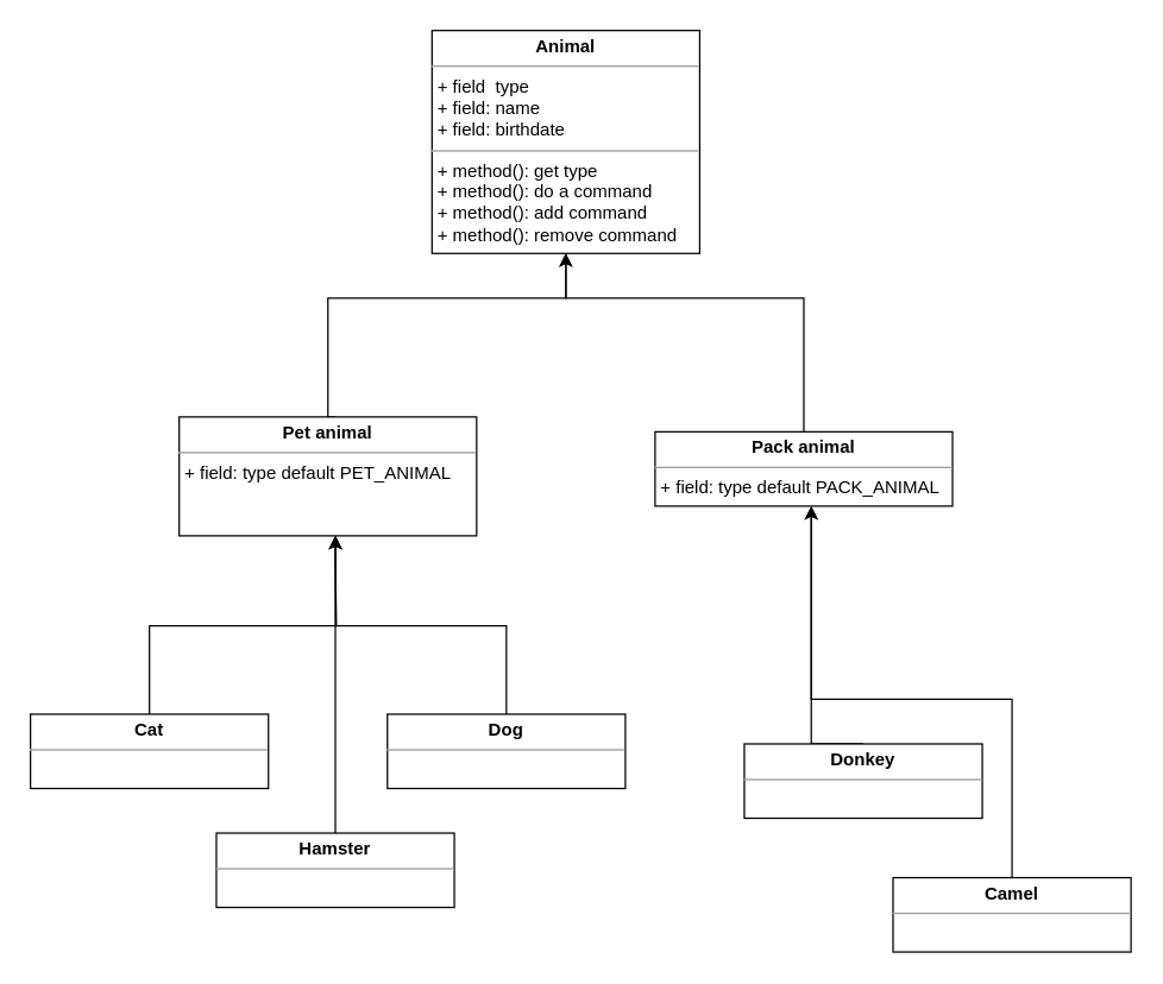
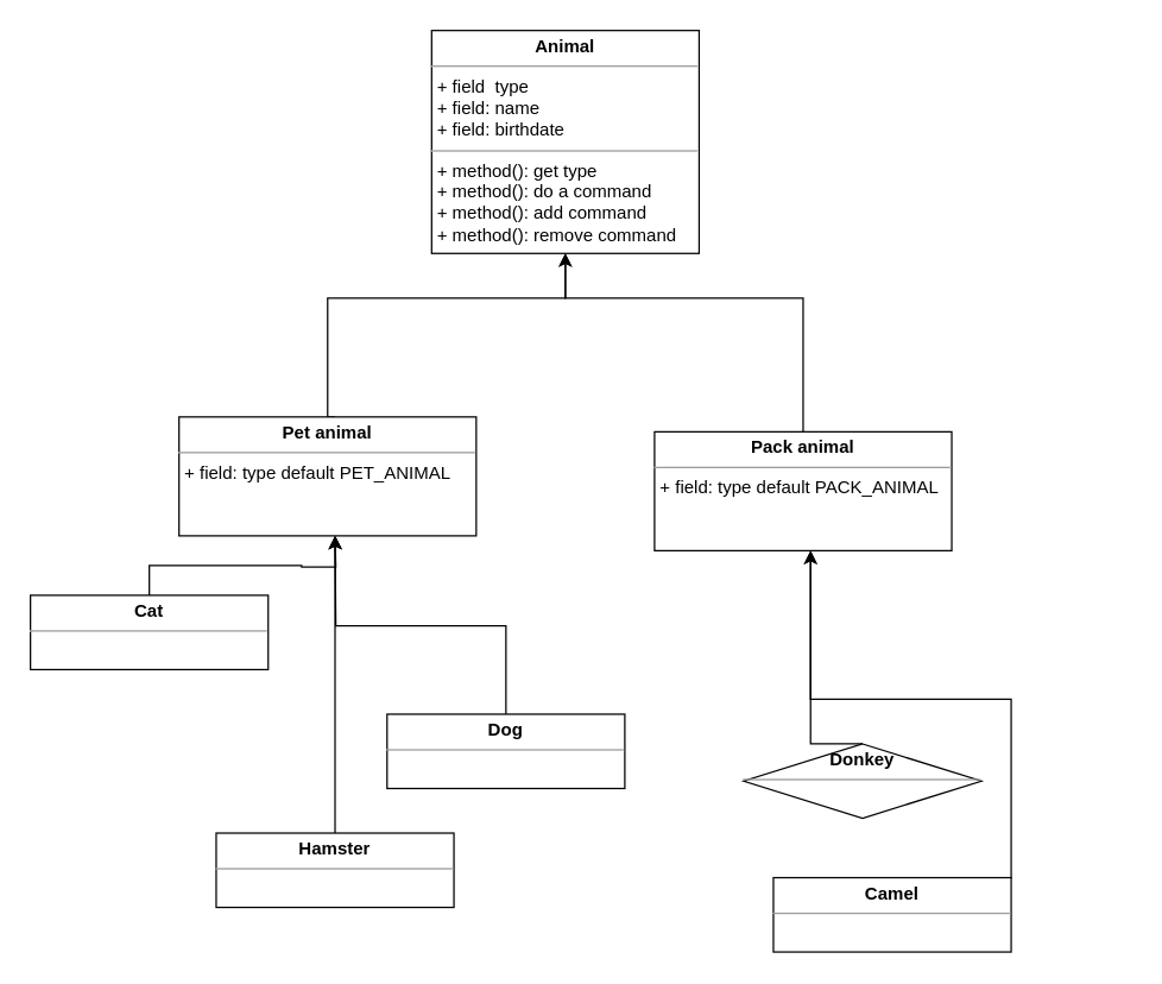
  <mxCell id="0" />
  <mxCell id="1" parent="0" />
  <mxCell id="2" style="edgeStyle=orthogonalEdgeStyle;rounded=0;orthogonalLoop=1;jettySize=auto;html=1;exitX=0.5;exitY=0;exitDx=0;exitDy=0;" parent="1" target="11" edge="1"><mxGeometry relative="1" as="geometry"><Array as="points"><mxPoint x="220" y="200" /><mxPoint x="380" y="200" /></Array><mxPoint x="225" y="280" as="sourcePoint" /></mxGeometry></mxCell>
  <mxCell id="3" style="edgeStyle=orthogonalEdgeStyle;rounded=0;orthogonalLoop=1;jettySize=auto;html=1;exitX=0.5;exitY=0;exitDx=0;exitDy=0;" parent="1" source="4" target="11" edge="1"><mxGeometry relative="1" as="geometry"><Array as="points"><mxPoint x="540" y="200" /><mxPoint x="380" y="200" /></Array></mxGeometry></mxCell>
- <mxCell id="4" value="&lt;p style=&quot;margin:0px;margin-top:4px;text-align:center;&quot;&gt;&lt;b&gt;Pack animal&lt;/b&gt;&lt;/p&gt;&lt;hr size=&quot;1&quot;&gt;&lt;p style=&quot;margin:0px;margin-left:4px;&quot;&gt;+ field: type default PACK_ANIMAL&lt;br&gt;&lt;/p&gt;" style="verticalAlign=top;align=left;overflow=fill;fontSize=12;fontFamily=Helvetica;html=1;whiteSpace=wrap;" parent="1" vertex="1"><mxGeometry x="440" y="290" width="200" height="50" as="geometry" /></mxCell>
- <mxCell id="5" value="&lt;p style=&quot;margin:0px;margin-top:4px;text-align:center;&quot;&gt;&lt;b&gt;Cat&lt;/b&gt;&lt;/p&gt;&lt;hr size=&quot;1&quot;&gt;" style="verticalAlign=top;align=left;overflow=fill;fontSize=12;fontFamily=Helvetica;html=1;whiteSpace=wrap;" parent="1" vertex="1"><mxGeometry x="20" y="480" width="160" height="50" as="geometry" /></mxCell>
+ <mxCell id="4" value="&lt;p style=&quot;margin:0px;margin-top:4px;text-align:center;&quot;&gt;&lt;b&gt;Pack animal&lt;/b&gt;&lt;/p&gt;&lt;hr size=&quot;1&quot;&gt;&lt;p style=&quot;margin:0px;margin-left:4px;&quot;&gt;+ field: type default PACK_ANIMAL&lt;br&gt;&lt;/p&gt;" style="verticalAlign=top;align=left;overflow=fill;fontSize=12;fontFamily=Helvetica;html=1;whiteSpace=wrap;" parent="1" vertex="1"><mxGeometry x="440" y="290" width="200" height="80" as="geometry" /></mxCell>
+ <mxCell id="5" value="&lt;p style=&quot;margin:0px;margin-top:4px;text-align:center;&quot;&gt;&lt;b&gt;Cat&lt;/b&gt;&lt;/p&gt;&lt;hr size=&quot;1&quot;&gt;" style="verticalAlign=top;align=left;overflow=fill;fontSize=12;fontFamily=Helvetica;html=1;whiteSpace=wrap;" parent="1" vertex="1"><mxGeometry x="20" y="400" width="160" height="50" as="geometry" /></mxCell>
  <mxCell id="6" style="edgeStyle=orthogonalEdgeStyle;rounded=0;orthogonalLoop=1;jettySize=auto;html=1;exitX=0.5;exitY=0;exitDx=0;exitDy=0;" parent="1" source="7" edge="1"><mxGeometry relative="1" as="geometry"><mxPoint x="225" y="360" as="targetPoint" /></mxGeometry></mxCell>
  <mxCell id="7" value="&lt;p style=&quot;margin:0px;margin-top:4px;text-align:center;&quot;&gt;&lt;b&gt;Hamster&lt;/b&gt;&lt;/p&gt;&lt;hr size=&quot;1&quot;&gt;" style="verticalAlign=top;align=left;overflow=fill;fontSize=12;fontFamily=Helvetica;html=1;whiteSpace=wrap;" parent="1" vertex="1"><mxGeometry x="145" y="560" width="160" height="50" as="geometry" /></mxCell>
  <mxCell id="8" style="edgeStyle=orthogonalEdgeStyle;rounded=0;orthogonalLoop=1;jettySize=auto;html=1;exitX=0.5;exitY=0;exitDx=0;exitDy=0;" parent="1" source="9" edge="1"><mxGeometry relative="1" as="geometry"><mxPoint x="225" y="360" as="targetPoint" /></mxGeometry></mxCell>
  <mxCell id="9" value="&lt;p style=&quot;margin:0px;margin-top:4px;text-align:center;&quot;&gt;&lt;b&gt;Dog&lt;/b&gt;&lt;/p&gt;&lt;hr size=&quot;1&quot;&gt;" style="verticalAlign=top;align=left;overflow=fill;fontSize=12;fontFamily=Helvetica;html=1;whiteSpace=wrap;" parent="1" vertex="1"><mxGeometry x="260" y="480" width="160" height="50" as="geometry" /></mxCell>
  <mxCell id="10" style="edgeStyle=orthogonalEdgeStyle;rounded=0;orthogonalLoop=1;jettySize=auto;html=1;exitX=0.5;exitY=0;exitDx=0;exitDy=0;entryX=0.5;entryY=1;entryDx=0;entryDy=0;" parent="1" source="5" edge="1"><mxGeometry relative="1" as="geometry"><mxPoint x="225" y="360" as="targetPoint" /></mxGeometry></mxCell>
  <mxCell id="11" value="&lt;p style=&quot;margin:0px;margin-top:4px;text-align:center;&quot;&gt;&lt;b&gt;Animal&lt;/b&gt;&lt;/p&gt;&lt;hr size=&quot;1&quot;&gt;&lt;p style=&quot;margin:0px;margin-left:4px;&quot;&gt;+ field&amp;nbsp; type&lt;br&gt;&lt;/p&gt;&lt;p style=&quot;margin:0px;margin-left:4px;&quot;&gt;+ field: name&lt;/p&gt;&lt;p style=&quot;margin:0px;margin-left:4px;&quot;&gt;+ field: birthdate&lt;/p&gt;&lt;hr size=&quot;1&quot;&gt;&lt;p style=&quot;margin:0px;margin-left:4px;&quot;&gt;+ method(): get type&lt;br&gt;&lt;/p&gt;&lt;p style=&quot;margin:0px;margin-left:4px;&quot;&gt;+ method(): do a command&lt;/p&gt;&lt;p style=&quot;margin:0px;margin-left:4px;&quot;&gt;+ method(): add command&lt;/p&gt;&lt;p style=&quot;margin:0px;margin-left:4px;&quot;&gt;+ method(): remove command&lt;/p&gt;" style="verticalAlign=top;align=left;overflow=fill;fontSize=12;fontFamily=Helvetica;html=1;whiteSpace=wrap;" parent="1" vertex="1"><mxGeometry x="290" y="20" width="180" height="150" as="geometry" /></mxCell>
  <mxCell id="12" style="edgeStyle=orthogonalEdgeStyle;rounded=0;orthogonalLoop=1;jettySize=auto;html=1;exitX=0.5;exitY=0;exitDx=0;exitDy=0;" parent="1" source="13" target="4" edge="1"><mxGeometry relative="1" as="geometry"><Array as="points"><mxPoint x="545" y="500" /></Array></mxGeometry></mxCell>
- <mxCell id="13" value="&lt;p style=&quot;margin:0px;margin-top:4px;text-align:center;&quot;&gt;&lt;b&gt;Donkey&lt;/b&gt;&lt;/p&gt;&lt;hr size=&quot;1&quot;&gt;" style="verticalAlign=top;align=left;overflow=fill;fontSize=12;fontFamily=Helvetica;html=1;whiteSpace=wrap;" parent="1" vertex="1"><mxGeometry x="500" y="500" width="160" height="50" as="geometry" /></mxCell>
+ <mxCell id="13" value="&lt;p style=&quot;margin:0px;margin-top:4px;text-align:center;&quot;&gt;&lt;b&gt;Donkey&lt;/b&gt;&lt;/p&gt;&lt;hr size=&quot;1&quot;&gt;" style="rhombus;verticalAlign=top;align=left;overflow=fill;fontSize=12;fontFamily=Helvetica;html=1;whiteSpace=wrap;" parent="1" vertex="1"><mxGeometry x="500" y="500" width="160" height="50" as="geometry" /></mxCell>
  <mxCell id="14" style="edgeStyle=orthogonalEdgeStyle;rounded=0;orthogonalLoop=1;jettySize=auto;html=1;exitX=0.5;exitY=0;exitDx=0;exitDy=0;" parent="1" source="15" target="4" edge="1"><mxGeometry relative="1" as="geometry"><Array as="points"><mxPoint x="680" y="470" /><mxPoint x="545" y="470" /></Array></mxGeometry></mxCell>
- <mxCell id="15" value="&lt;p style=&quot;margin:0px;margin-top:4px;text-align:center;&quot;&gt;&lt;b&gt;Camel&lt;/b&gt;&lt;/p&gt;&lt;hr size=&quot;1&quot;&gt;" style="verticalAlign=top;align=left;overflow=fill;fontSize=12;fontFamily=Helvetica;html=1;whiteSpace=wrap;" parent="1" vertex="1"><mxGeometry x="600" y="590" width="160" height="50" as="geometry" /></mxCell>
+ <mxCell id="15" value="&lt;p style=&quot;margin:0px;margin-top:4px;text-align:center;&quot;&gt;&lt;b&gt;Camel&lt;/b&gt;&lt;/p&gt;&lt;hr size=&quot;1&quot;&gt;" style="verticalAlign=top;align=left;overflow=fill;fontSize=12;fontFamily=Helvetica;html=1;whiteSpace=wrap;" parent="1" vertex="1"><mxGeometry x="520" y="590" width="160" height="50" as="geometry" /></mxCell>
  <mxCell id="16" value="&lt;p style=&quot;margin:0px;margin-top:4px;text-align:center;&quot;&gt;&lt;b&gt;Pet animal&lt;/b&gt;&lt;/p&gt;&lt;hr size=&quot;1&quot;&gt;&lt;p style=&quot;margin:0px;margin-left:4px;&quot;&gt;+ field: type default PET_ANIMAL&lt;br&gt;&lt;/p&gt;" style="verticalAlign=top;align=left;overflow=fill;fontSize=12;fontFamily=Helvetica;html=1;whiteSpace=wrap;" vertex="1" parent="1"><mxGeometry x="120" y="280" width="200" height="80" as="geometry" /></mxCell>
